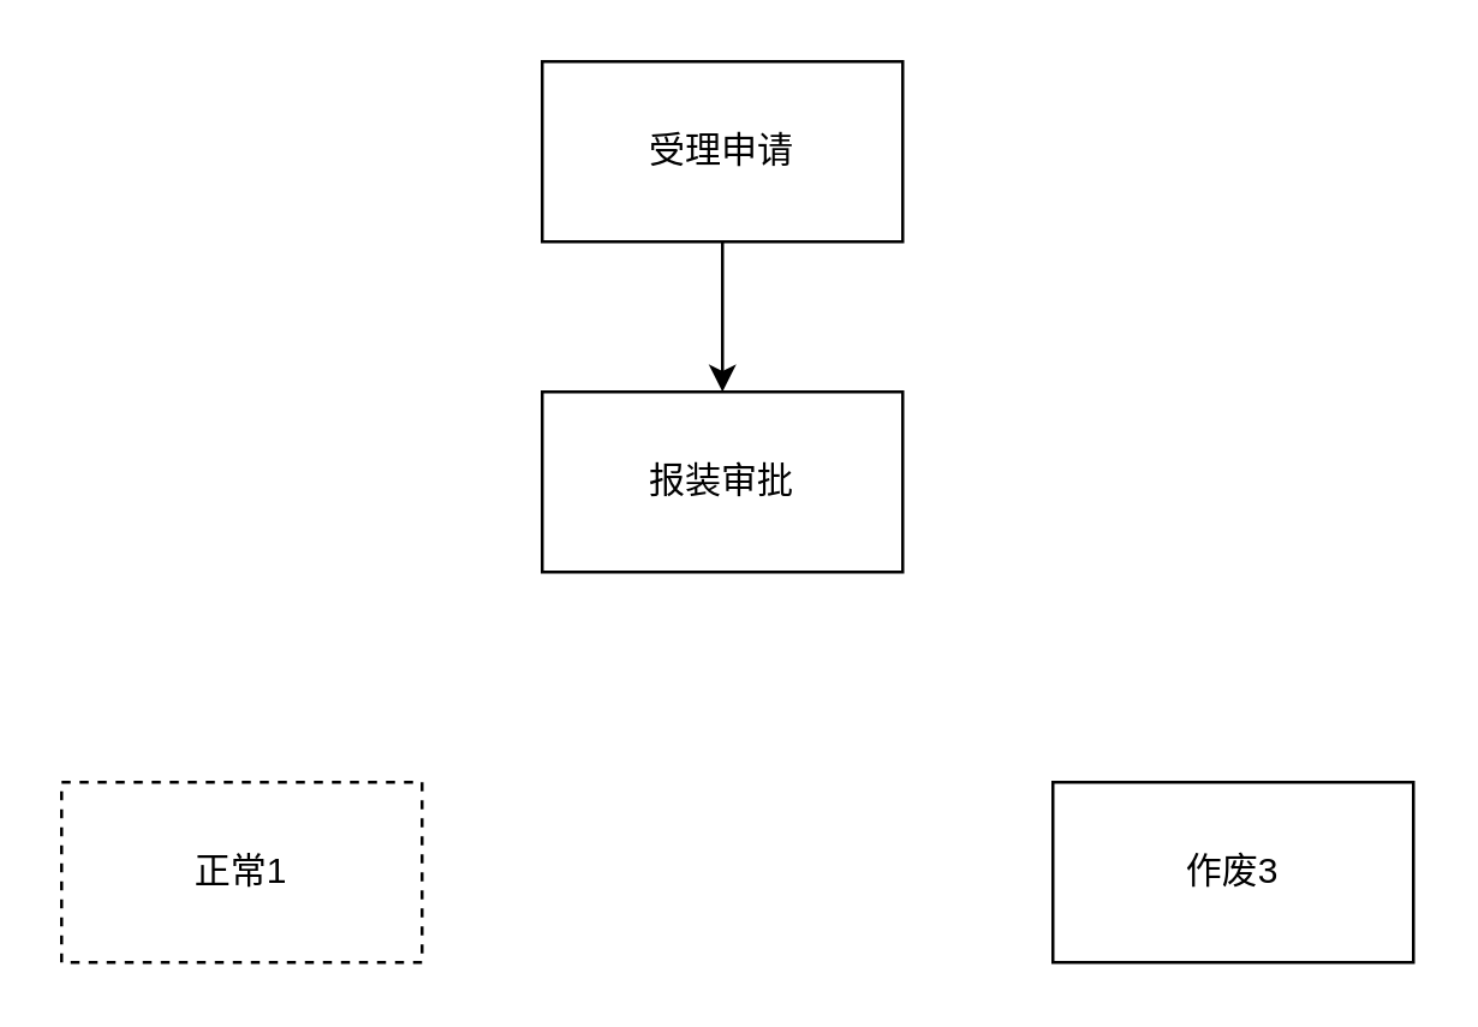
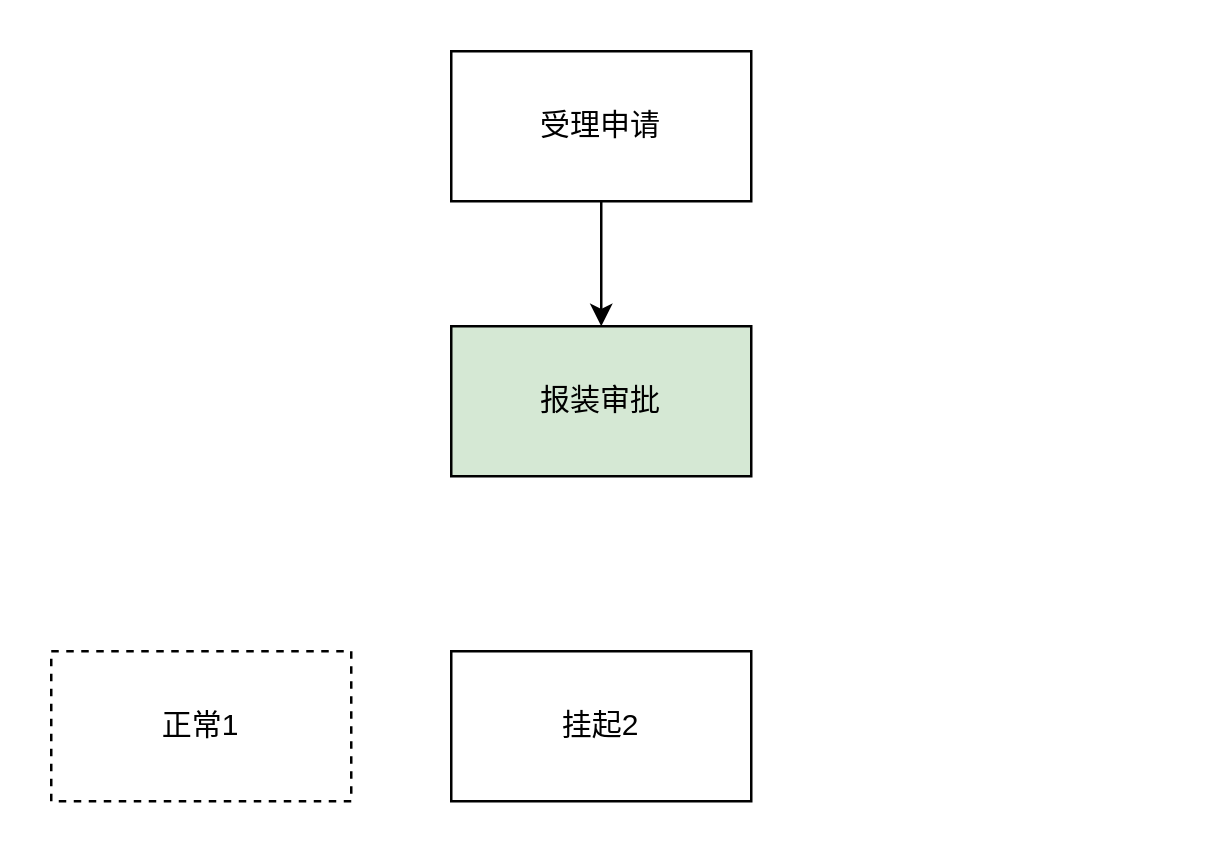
  <mxCell id="0" />
  <mxCell id="1" parent="0" />
  <mxCell id="2" value="受理申请" style="rounded=0;whiteSpace=wrap;html=1;" vertex="1" parent="1"><mxGeometry x="180" y="20" width="120" height="60" as="geometry" /></mxCell>
  <mxCell id="3" value="" style="endArrow=classic;html=1;rounded=0;" edge="1" parent="1"><mxGeometry width="50" height="50" relative="1" as="geometry"><mxPoint x="240" y="80" as="sourcePoint" /><mxPoint x="240" y="130" as="targetPoint" /></mxGeometry></mxCell>
- <mxCell id="4" value="报装审批" style="rounded=0;whiteSpace=wrap;html=1;" vertex="1" parent="1"><mxGeometry x="180" y="130" width="120" height="60" as="geometry" /></mxCell>
+ <mxCell id="4" value="报装审批" style="rounded=0;whiteSpace=wrap;html=1;fillColor=#d5e8d4;" vertex="1" parent="1"><mxGeometry x="180" y="130" width="120" height="60" as="geometry" /></mxCell>
  <mxCell id="5" value="正常1" style="rounded=0;whiteSpace=wrap;html=1;dashed=1;" vertex="1" parent="1"><mxGeometry x="20" y="260" width="120" height="60" as="geometry" /></mxCell>
- <mxCell id="7" value="作废3" style="rounded=0;whiteSpace=wrap;html=1;" vertex="1" parent="1"><mxGeometry x="350" y="260" width="120" height="60" as="geometry" /></mxCell>
+ <mxCell id="6" value="挂起2" style="rounded=0;whiteSpace=wrap;html=1;" vertex="1" parent="1"><mxGeometry x="180" y="260" width="120" height="60" as="geometry" /></mxCell>
